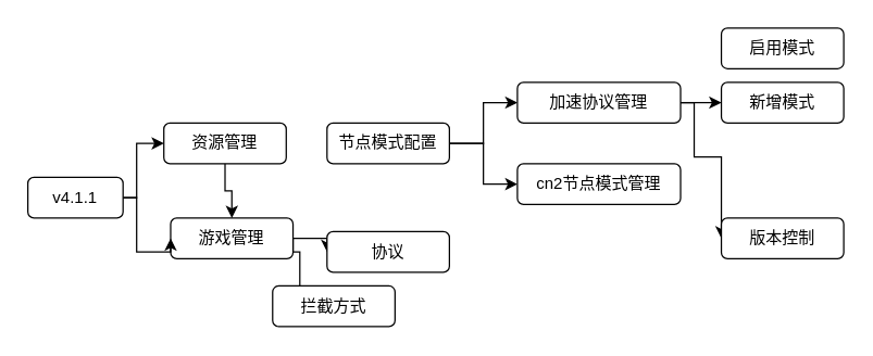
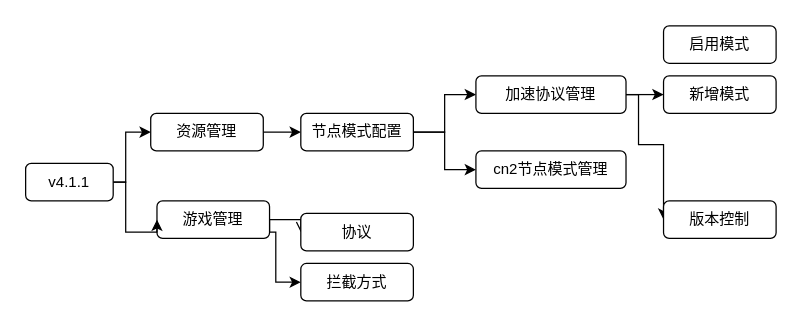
  <mxCell id="0" />
  <mxCell id="1" parent="0" />
- <mxCell id="2" value="" style="edgeStyle=orthogonalEdgeStyle;rounded=0;orthogonalLoop=1;jettySize=auto;html=1;" edge="1" parent="1" source="3" target="16"><mxGeometry relative="1" as="geometry" /></mxCell>
+ <mxCell id="2" value="" style="edgeStyle=orthogonalEdgeStyle;rounded=0;orthogonalLoop=1;jettySize=auto;html=1;" edge="1" parent="1" source="3" target="6"><mxGeometry relative="1" as="geometry" /></mxCell>
  <mxCell id="3" value="资源管理" style="rounded=1;whiteSpace=wrap;html=1;" vertex="1" parent="1"><mxGeometry x="120" y="90" width="90" height="30" as="geometry" /></mxCell>
  <mxCell id="4" style="edgeStyle=orthogonalEdgeStyle;rounded=0;orthogonalLoop=1;jettySize=auto;html=1;exitX=1;exitY=0.5;exitDx=0;exitDy=0;entryX=0;entryY=0.5;entryDx=0;entryDy=0;" edge="1" parent="1" source="6" target="10"><mxGeometry relative="1" as="geometry" /></mxCell>
  <mxCell id="5" style="edgeStyle=orthogonalEdgeStyle;rounded=0;orthogonalLoop=1;jettySize=auto;html=1;exitX=1;exitY=0.25;exitDx=0;exitDy=0;entryX=0;entryY=0.5;entryDx=0;entryDy=0;" edge="1" parent="1" source="6" target="9"><mxGeometry relative="1" as="geometry"><Array as="points"><mxPoint x="330" y="105" /><mxPoint x="355" y="105" /><mxPoint x="355" y="75" /></Array></mxGeometry></mxCell>
  <mxCell id="6" value="节点模式配置" style="rounded=1;whiteSpace=wrap;html=1;" vertex="1" parent="1"><mxGeometry x="240" y="90" width="90" height="30" as="geometry" /></mxCell>
  <mxCell id="7" style="edgeStyle=orthogonalEdgeStyle;rounded=0;orthogonalLoop=1;jettySize=auto;html=1;exitX=1;exitY=0.5;exitDx=0;exitDy=0;entryX=0;entryY=0.5;entryDx=0;entryDy=0;" edge="1" parent="1" source="9" target="12"><mxGeometry relative="1" as="geometry" /></mxCell>
  <mxCell id="8" style="edgeStyle=orthogonalEdgeStyle;rounded=0;orthogonalLoop=1;jettySize=auto;html=1;exitX=1;exitY=0.5;exitDx=0;exitDy=0;entryX=0;entryY=0.5;entryDx=0;entryDy=0;" edge="1" parent="1" source="9" target="13"><mxGeometry relative="1" as="geometry"><Array as="points"><mxPoint x="510" y="75" /><mxPoint x="510" y="115" /></Array></mxGeometry></mxCell>
  <mxCell id="9" value="加速协议管理" style="rounded=1;whiteSpace=wrap;html=1;" vertex="1" parent="1"><mxGeometry x="380" y="60" width="120" height="30" as="geometry" /></mxCell>
  <mxCell id="10" value="cn2节点模式管理" style="rounded=1;whiteSpace=wrap;html=1;" vertex="1" parent="1"><mxGeometry x="380" y="120" width="120" height="30" as="geometry" /></mxCell>
  <mxCell id="11" value="启用模式" style="rounded=1;whiteSpace=wrap;html=1;" vertex="1" parent="1"><mxGeometry x="530" y="20" width="90" height="30" as="geometry" /></mxCell>
  <mxCell id="12" value="新增模式" style="rounded=1;whiteSpace=wrap;html=1;" vertex="1" parent="1"><mxGeometry x="530" y="60" width="90" height="30" as="geometry" /></mxCell>
  <mxCell id="13" value="版本控制" style="rounded=1;whiteSpace=wrap;html=1;" vertex="1" parent="1"><mxGeometry x="530" y="160" width="90" height="30" as="geometry" /></mxCell>
- <mxCell id="14" style="edgeStyle=orthogonalEdgeStyle;rounded=0;orthogonalLoop=1;jettySize=auto;html=1;exitX=1;exitY=0.5;exitDx=0;exitDy=0;entryX=0;entryY=0.5;entryDx=0;entryDy=0;" edge="1" parent="1" source="16" target="17"><mxGeometry relative="1" as="geometry" /></mxCell>
+ <mxCell id="14" style="edgeStyle=orthogonalEdgeStyle;rounded=0;orthogonalLoop=1;jettySize=auto;html=1;exitX=1;exitY=0.5;exitDx=0;exitDy=0;entryX=0;entryY=0.5;entryDx=0;entryDy=0;endArrow=open;" edge="1" parent="1" source="16" target="17"><mxGeometry relative="1" as="geometry" /></mxCell>
  <mxCell id="15" style="edgeStyle=orthogonalEdgeStyle;rounded=0;orthogonalLoop=1;jettySize=auto;html=1;exitX=1;exitY=0.5;exitDx=0;exitDy=0;entryX=0;entryY=0.5;entryDx=0;entryDy=0;" edge="1" parent="1" source="16" target="18"><mxGeometry relative="1" as="geometry"><Array as="points"><mxPoint x="220" y="185" /><mxPoint x="220" y="225" /></Array></mxGeometry></mxCell>
  <mxCell id="16" value="游戏管理" style="rounded=1;whiteSpace=wrap;html=1;" vertex="1" parent="1"><mxGeometry x="125" y="160" width="90" height="30" as="geometry" /></mxCell>
  <mxCell id="17" value="协议" style="rounded=1;whiteSpace=wrap;html=1;" vertex="1" parent="1"><mxGeometry x="240" y="170" width="90" height="30" as="geometry" /></mxCell>
- <mxCell id="18" value="拦截方式" style="rounded=1;whiteSpace=wrap;html=1;" vertex="1" parent="1"><mxGeometry x="200" y="210" width="90" height="30" as="geometry" /></mxCell>
+ <mxCell id="18" value="拦截方式" style="rounded=1;whiteSpace=wrap;html=1;" vertex="1" parent="1"><mxGeometry x="240" y="210" width="90" height="30" as="geometry" /></mxCell>
  <mxCell id="19" style="edgeStyle=orthogonalEdgeStyle;rounded=0;orthogonalLoop=1;jettySize=auto;html=1;exitX=1;exitY=0.5;exitDx=0;exitDy=0;entryX=0;entryY=0.5;entryDx=0;entryDy=0;" edge="1" parent="1" source="21" target="3"><mxGeometry relative="1" as="geometry"><Array as="points"><mxPoint x="100" y="145" /><mxPoint x="100" y="105" /></Array></mxGeometry></mxCell>
  <mxCell id="20" style="edgeStyle=orthogonalEdgeStyle;rounded=0;orthogonalLoop=1;jettySize=auto;html=1;exitX=1;exitY=0.5;exitDx=0;exitDy=0;entryX=0;entryY=0.5;entryDx=0;entryDy=0;" edge="1" parent="1" source="21" target="16"><mxGeometry relative="1" as="geometry"><Array as="points"><mxPoint x="100" y="145" /><mxPoint x="100" y="185" /></Array></mxGeometry></mxCell>
  <mxCell id="21" value="v4.1.1" style="rounded=1;whiteSpace=wrap;html=1;" vertex="1" parent="1"><mxGeometry x="20" y="130" width="70" height="30" as="geometry" /></mxCell>
